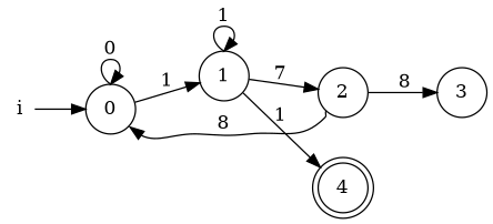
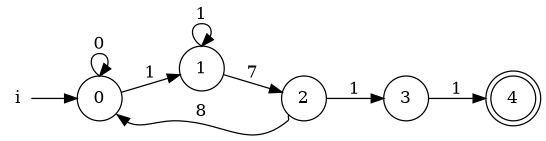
  digraph {
    rankdir=LR
    splines=true
    node [shape=circle]
    i [shape=none width=0]
    0
    1
    2
    3
    4 [peripheries=2]
    i -> 0
    0 -> 0 [headport=n label=0 tailport=n]
    0 -> 1 [label=1]
    1 -> 1 [headport=n label=1 tailport=n]
    1 -> 2 [label=7]
    2 -> 0 [headport=se label=8 tailport=sw]
-   2 -> 3 [label=8]
-   1 -> 4 [label=1]
+   2 -> 3 [label=1]
+   3 -> 4 [label=1]
  }
